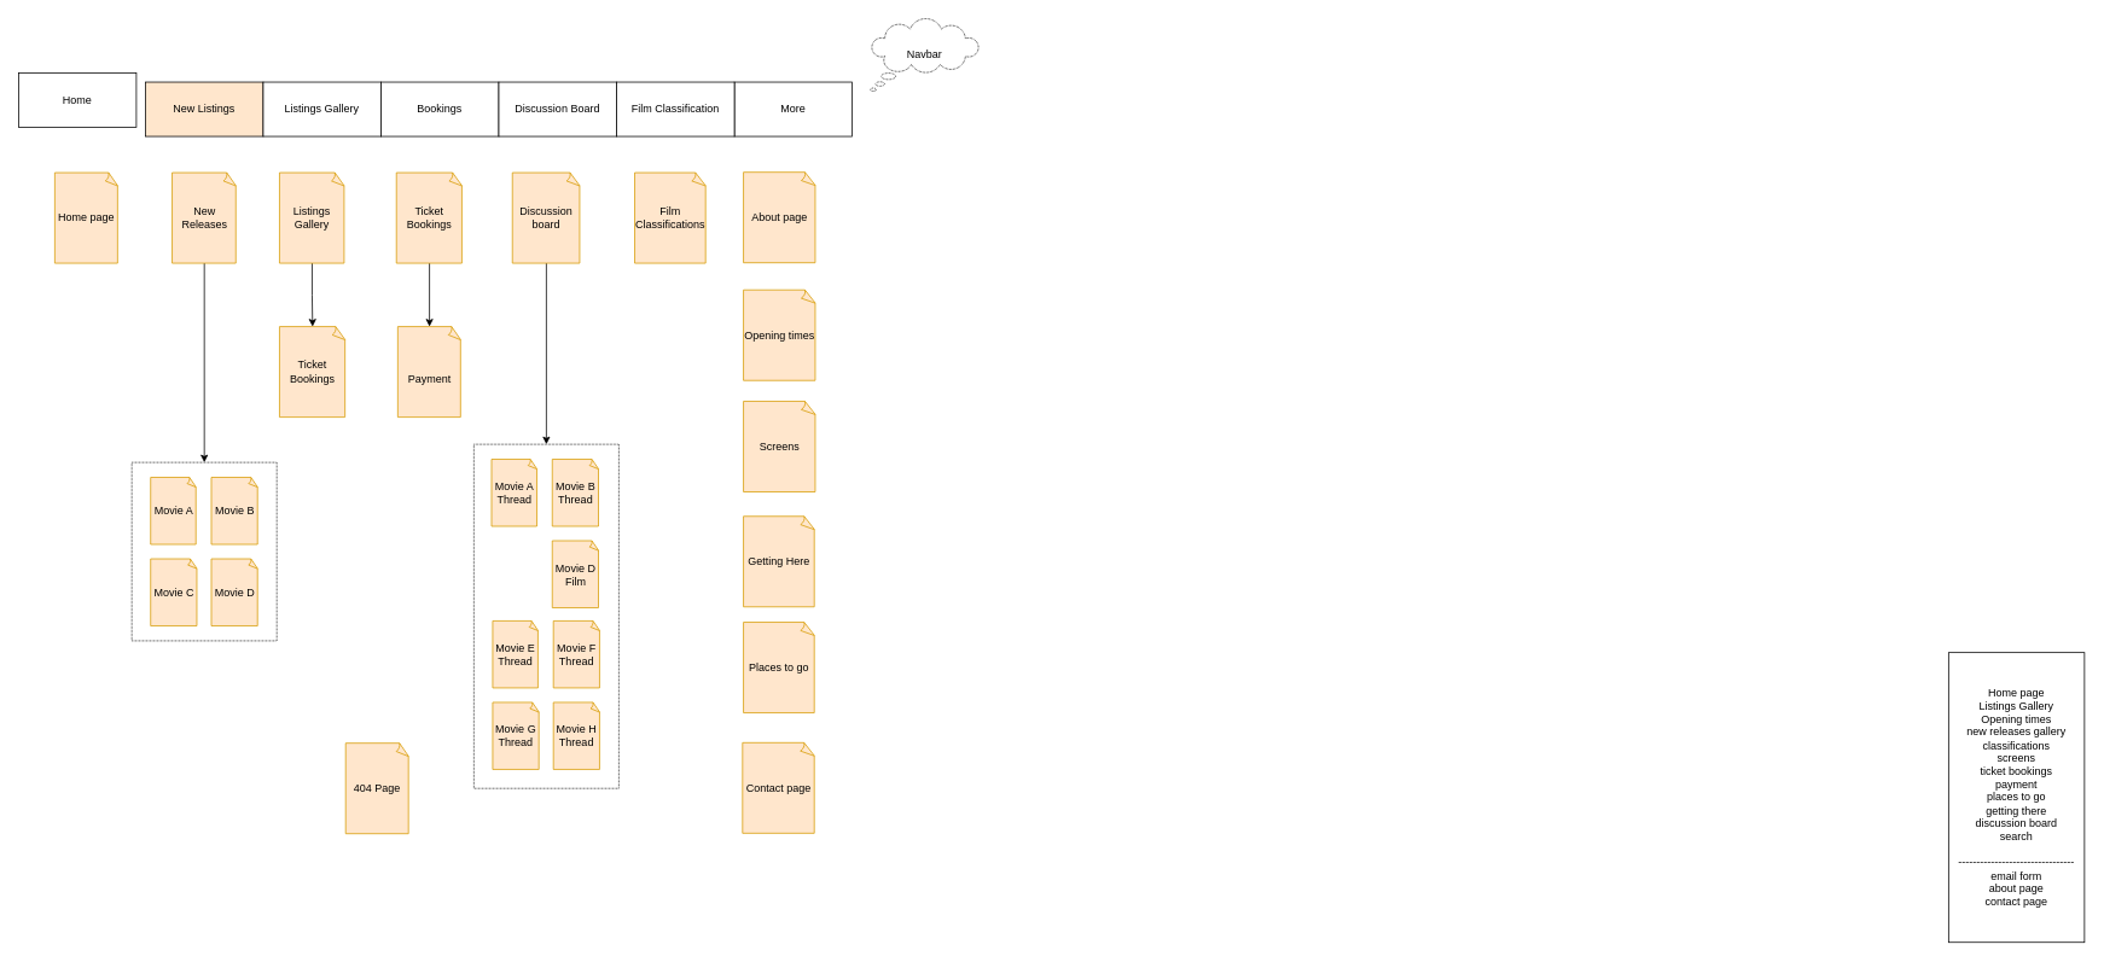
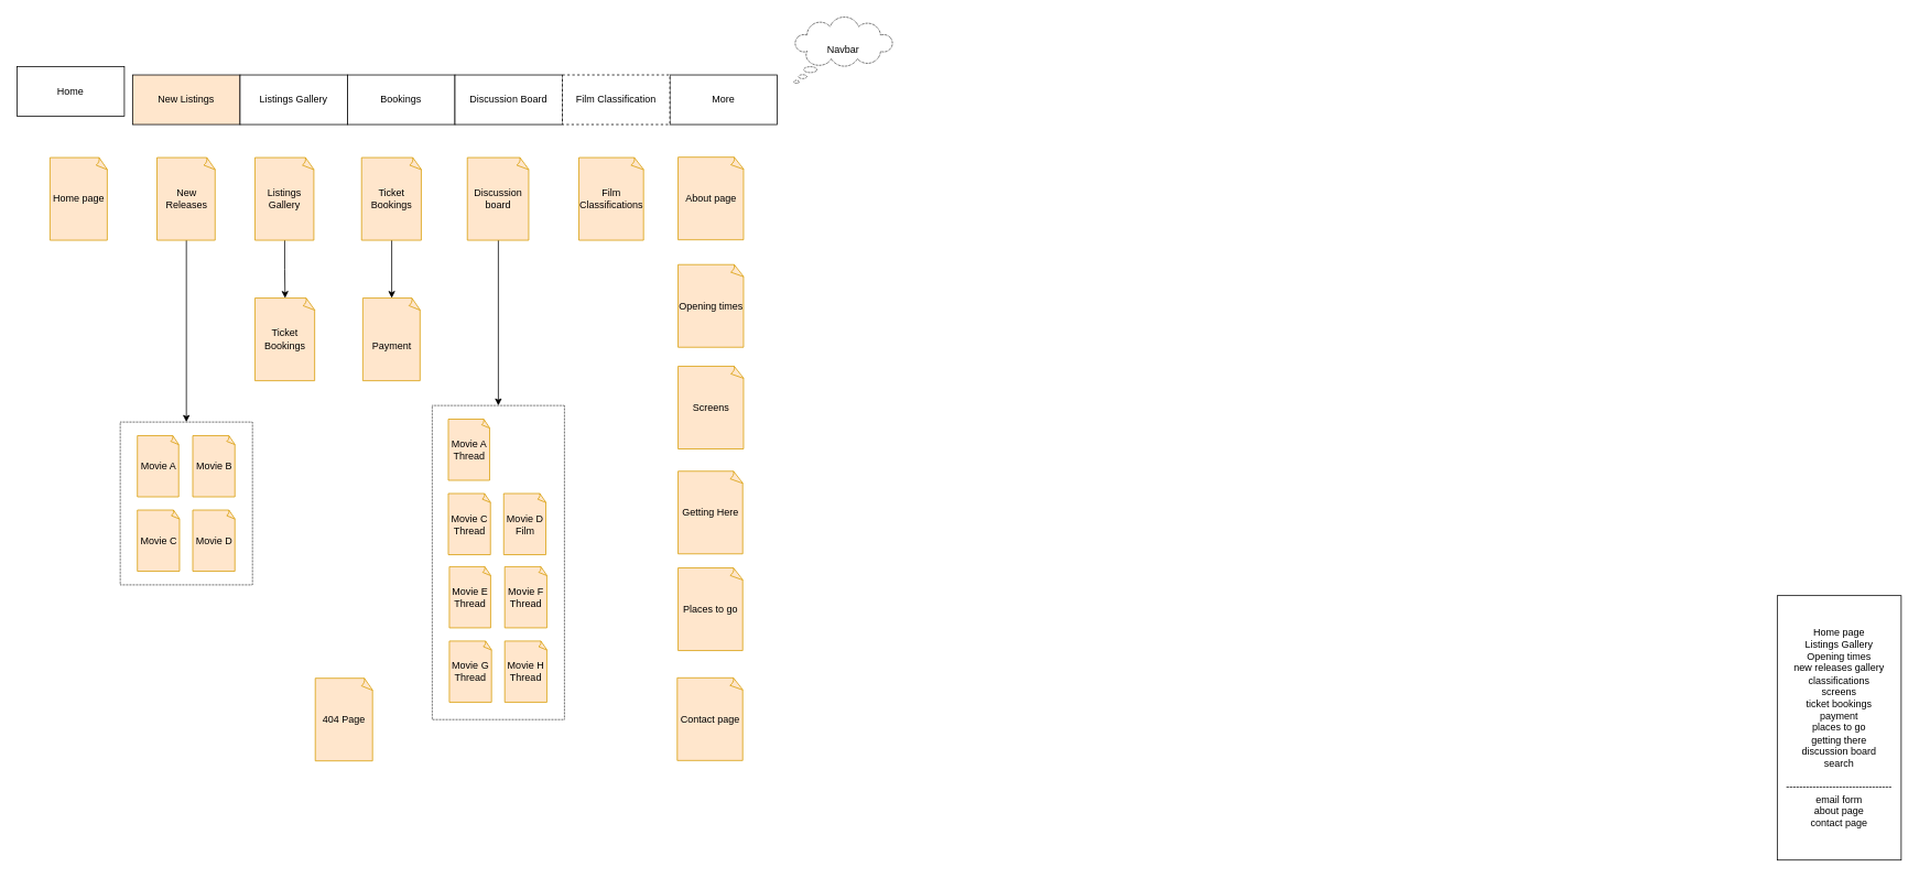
  <mxCell id="0" />
  <mxCell id="1" parent="0" />
  <mxCell id="2" value="Home page&lt;br&gt;Listings Gallery&lt;br&gt;Opening times&lt;br&gt;new releases gallery&lt;br&gt;classifications&lt;br&gt;screens&lt;br&gt;ticket bookings&lt;br&gt;payment&lt;br&gt;places to go&lt;br&gt;getting there&lt;br&gt;discussion board&lt;br&gt;search&lt;br&gt;&lt;br&gt;--------------------------------&lt;br&gt;email form&lt;br&gt;about page&lt;br&gt;contact page" style="rounded=0;whiteSpace=wrap;html=1;" parent="1" vertex="1"><mxGeometry x="2150" y="720" width="150" height="320" as="geometry" /></mxCell>
  <mxCell id="3" value="&lt;span&gt;Home page&lt;/span&gt;" style="whiteSpace=wrap;html=1;shape=mxgraph.basic.document;rounded=1;fillColor=#ffe6cc;strokeColor=#d79b00;flipH=0;" parent="1" vertex="1"><mxGeometry x="60" y="190" width="70" height="100" as="geometry" /></mxCell>
  <mxCell id="4" style="edgeStyle=orthogonalEdgeStyle;rounded=0;orthogonalLoop=1;jettySize=auto;html=1;entryX=0.5;entryY=0;entryDx=0;entryDy=0;entryPerimeter=0;" edge="1" parent="1" source="5" target="45"><mxGeometry relative="1" as="geometry" /></mxCell>
  <mxCell id="5" value="Listings Gallery" style="whiteSpace=wrap;html=1;shape=mxgraph.basic.document;rounded=1;fillColor=#ffe6cc;strokeColor=#d79b00;flipH=0;" parent="1" vertex="1"><mxGeometry x="308" y="190" width="72" height="100" as="geometry" /></mxCell>
  <mxCell id="6" value="Opening times" style="whiteSpace=wrap;html=1;shape=mxgraph.basic.document;rounded=1;fillColor=#ffe6cc;strokeColor=#d79b00;" parent="1" vertex="1"><mxGeometry x="820" y="319.5" width="80" height="100" as="geometry" /></mxCell>
  <mxCell id="7" style="edgeStyle=orthogonalEdgeStyle;rounded=0;orthogonalLoop=1;jettySize=auto;html=1;exitX=0.5;exitY=1;exitDx=0;exitDy=0;exitPerimeter=0;entryX=0.5;entryY=0;entryDx=0;entryDy=0;" parent="1" source="8" target="26" edge="1"><mxGeometry relative="1" as="geometry" /></mxCell>
  <mxCell id="8" value="New Releases" style="whiteSpace=wrap;html=1;shape=mxgraph.basic.document;rounded=1;fillColor=#ffe6cc;strokeColor=#d79b00;flipH=0;" parent="1" vertex="1"><mxGeometry x="189.5" y="190" width="71" height="100" as="geometry" /></mxCell>
  <mxCell id="9" style="edgeStyle=orthogonalEdgeStyle;rounded=0;orthogonalLoop=1;jettySize=auto;html=1;entryX=0.5;entryY=0;entryDx=0;entryDy=0;entryPerimeter=0;" edge="1" parent="1" source="10" target="24"><mxGeometry relative="1" as="geometry" /></mxCell>
  <mxCell id="10" value="&lt;span style=&quot;font-family: &amp;#34;helvetica&amp;#34;&quot;&gt;Ticket Bookings&lt;/span&gt;" style="whiteSpace=wrap;html=1;shape=mxgraph.basic.document;rounded=1;fillColor=#ffe6cc;strokeColor=#d79b00;flipH=0;" parent="1" vertex="1"><mxGeometry x="437" y="190" width="73" height="100" as="geometry" /></mxCell>
  <mxCell id="11" value="&lt;font face=&quot;helvetica&quot;&gt;Places to go&lt;/font&gt;" style="whiteSpace=wrap;html=1;shape=mxgraph.basic.document;rounded=1;fillColor=#ffe6cc;strokeColor=#d79b00;" parent="1" vertex="1"><mxGeometry x="820" y="686.5" width="79" height="100" as="geometry" /></mxCell>
  <mxCell id="12" value="&lt;span style=&quot;font-family: &amp;#34;helvetica&amp;#34;&quot;&gt;Getting Here&lt;/span&gt;" style="whiteSpace=wrap;html=1;shape=mxgraph.basic.document;rounded=1;fillColor=#ffe6cc;strokeColor=#d79b00;flipH=0;" parent="1" vertex="1"><mxGeometry x="820" y="569.5" width="79" height="100" as="geometry" /></mxCell>
  <mxCell id="13" style="edgeStyle=orthogonalEdgeStyle;rounded=0;orthogonalLoop=1;jettySize=auto;html=1;entryX=0.5;entryY=0;entryDx=0;entryDy=0;" edge="1" parent="1" source="14" target="36"><mxGeometry relative="1" as="geometry" /></mxCell>
  <mxCell id="14" value="Discussion board" style="whiteSpace=wrap;html=1;shape=mxgraph.basic.document;rounded=1;fillColor=#ffe6cc;strokeColor=#d79b00;" parent="1" vertex="1"><mxGeometry x="565" y="190" width="75" height="100" as="geometry" /></mxCell>
  <mxCell id="15" value="About page" style="whiteSpace=wrap;html=1;shape=mxgraph.basic.document;rounded=1;fillColor=#ffe6cc;strokeColor=#d79b00;flipH=0;" parent="1" vertex="1"><mxGeometry x="820" y="189.5" width="80" height="100" as="geometry" /></mxCell>
  <mxCell id="16" value="Contact page" style="whiteSpace=wrap;html=1;shape=mxgraph.basic.document;rounded=1;fillColor=#ffe6cc;strokeColor=#d79b00;" parent="1" vertex="1"><mxGeometry x="819" y="819.5" width="80" height="100" as="geometry" /></mxCell>
  <mxCell id="17" value="Home" style="rounded=0;whiteSpace=wrap;html=1;" parent="1" vertex="1"><mxGeometry x="20" y="80" width="130" height="60" as="geometry" /></mxCell>
  <mxCell id="18" value="New Listings" style="rounded=0;whiteSpace=wrap;html=1;fillColor=#ffe6cc;" parent="1" vertex="1"><mxGeometry x="160" y="90" width="130" height="60" as="geometry" /></mxCell>
  <mxCell id="19" value="Listings Gallery" style="rounded=0;whiteSpace=wrap;html=1;" parent="1" vertex="1"><mxGeometry x="290" y="90" width="130" height="60" as="geometry" /></mxCell>
  <mxCell id="20" value="Bookings" style="rounded=0;whiteSpace=wrap;html=1;" parent="1" vertex="1"><mxGeometry x="420" y="90" width="130" height="60" as="geometry" /></mxCell>
  <mxCell id="21" value="More" style="rounded=0;whiteSpace=wrap;html=1;" parent="1" vertex="1"><mxGeometry x="810" y="90" width="130" height="60" as="geometry" /></mxCell>
  <mxCell id="22" value="Discussion Board" style="rounded=0;whiteSpace=wrap;html=1;" parent="1" vertex="1"><mxGeometry x="550" y="90" width="130" height="60" as="geometry" /></mxCell>
  <mxCell id="23" value="Screens" style="whiteSpace=wrap;html=1;shape=mxgraph.basic.document;rounded=1;fillColor=#ffe6cc;strokeColor=#d79b00;" parent="1" vertex="1"><mxGeometry x="820" y="442.5" width="80" height="100" as="geometry" /></mxCell>
  <mxCell id="24" value="&lt;br&gt;Payment&lt;br&gt;" style="whiteSpace=wrap;html=1;shape=mxgraph.basic.document;rounded=1;fillColor=#ffe6cc;strokeColor=#d79b00;" parent="1" vertex="1"><mxGeometry x="438.5" y="360" width="70" height="100" as="geometry" /></mxCell>
  <mxCell id="25" value="" style="group" parent="1" vertex="1" connectable="0"><mxGeometry x="145" y="510" width="160" height="197" as="geometry" /></mxCell>
  <mxCell id="26" value="" style="rounded=0;whiteSpace=wrap;html=1;dashed=1;dashPattern=1 1;" parent="25" vertex="1"><mxGeometry width="160" height="197" as="geometry" /></mxCell>
  <mxCell id="27" value="Movie A" style="whiteSpace=wrap;html=1;shape=mxgraph.basic.document;rounded=1;fillColor=#ffe6cc;strokeColor=#d79b00;flipH=0;" parent="25" vertex="1"><mxGeometry x="20.75" y="16.5" width="50.5" height="74" as="geometry" /></mxCell>
  <mxCell id="28" value="Movie B" style="whiteSpace=wrap;html=1;shape=mxgraph.basic.document;rounded=1;fillColor=#ffe6cc;strokeColor=#d79b00;flipH=0;" parent="25" vertex="1"><mxGeometry x="87.75" y="16.5" width="51.5" height="74" as="geometry" /></mxCell>
  <mxCell id="29" value="Movie D" style="whiteSpace=wrap;html=1;shape=mxgraph.basic.document;rounded=1;fillColor=#ffe6cc;strokeColor=#d79b00;flipH=0;" parent="25" vertex="1"><mxGeometry x="87.75" y="106.5" width="51.5" height="74" as="geometry" /></mxCell>
  <mxCell id="30" value="Movie C" style="whiteSpace=wrap;html=1;shape=mxgraph.basic.document;rounded=1;fillColor=#ffe6cc;strokeColor=#d79b00;flipH=0;" parent="25" vertex="1"><mxGeometry x="20.75" y="106.5" width="51.5" height="74" as="geometry" /></mxCell>
  <mxCell id="31" value="Navbar" style="whiteSpace=wrap;html=1;shape=mxgraph.basic.cloud_callout;dashed=1;dashPattern=1 1;" parent="1" vertex="1"><mxGeometry x="960" y="20" width="120" height="80" as="geometry" /></mxCell>
  <mxCell id="32" value="404 Page" style="whiteSpace=wrap;html=1;shape=mxgraph.basic.document;rounded=1;fillColor=#ffe6cc;strokeColor=#d79b00;" vertex="1" parent="1"><mxGeometry x="381" y="820" width="70" height="100" as="geometry" /></mxCell>
- <mxCell id="33" value="Film Classification" style="rounded=0;whiteSpace=wrap;html=1;" vertex="1" parent="1"><mxGeometry x="680" y="90" width="130" height="60" as="geometry" /></mxCell>
+ <mxCell id="33" value="Film Classification" style="rounded=0;whiteSpace=wrap;html=1;dashed=1;" vertex="1" parent="1"><mxGeometry x="680" y="90" width="130" height="60" as="geometry" /></mxCell>
  <mxCell id="34" value="&lt;span style=&quot;font-family: &amp;#34;helvetica&amp;#34;&quot;&gt;Film Classifications&lt;/span&gt;" style="whiteSpace=wrap;html=1;shape=mxgraph.basic.document;rounded=1;fillColor=#ffe6cc;strokeColor=#d79b00;flipH=0;" vertex="1" parent="1"><mxGeometry x="700" y="190" width="79" height="100" as="geometry" /></mxCell>
  <mxCell id="35" value="" style="group" vertex="1" connectable="0" parent="1"><mxGeometry x="522.5" y="490" width="160" height="380" as="geometry" /></mxCell>
  <mxCell id="36" value="" style="rounded=0;whiteSpace=wrap;html=1;dashed=1;dashPattern=1 1;" vertex="1" parent="35"><mxGeometry width="160" height="380" as="geometry" /></mxCell>
  <mxCell id="37" value="Movie A&lt;br&gt;Thread" style="whiteSpace=wrap;html=1;shape=mxgraph.basic.document;rounded=1;fillColor=#ffe6cc;strokeColor=#d79b00;flipH=0;" vertex="1" parent="35"><mxGeometry x="19.5" y="16.5" width="50.5" height="74" as="geometry" /></mxCell>
- <mxCell id="38" value="Movie B&lt;br&gt;Thread" style="whiteSpace=wrap;html=1;shape=mxgraph.basic.document;rounded=1;fillColor=#ffe6cc;strokeColor=#d79b00;flipH=0;" vertex="1" parent="35"><mxGeometry x="86.5" y="16.5" width="51.5" height="74" as="geometry" /></mxCell>
  <mxCell id="39" value="Movie D&lt;br&gt;Film" style="whiteSpace=wrap;html=1;shape=mxgraph.basic.document;rounded=1;fillColor=#ffe6cc;strokeColor=#d79b00;flipH=0;" vertex="1" parent="35"><mxGeometry x="86.5" y="106.5" width="51.5" height="74" as="geometry" /></mxCell>
+ <mxCell id="40" value="Movie C&lt;br&gt;Thread" style="whiteSpace=wrap;html=1;shape=mxgraph.basic.document;rounded=1;fillColor=#ffe6cc;strokeColor=#d79b00;flipH=0;" vertex="1" parent="35"><mxGeometry x="19.5" y="106.5" width="51.5" height="74" as="geometry" /></mxCell>
  <mxCell id="41" value="Movie E&lt;br&gt;Thread" style="whiteSpace=wrap;html=1;shape=mxgraph.basic.document;rounded=1;fillColor=#ffe6cc;strokeColor=#d79b00;flipH=0;" vertex="1" parent="35"><mxGeometry x="20.75" y="195" width="50.5" height="74" as="geometry" /></mxCell>
  <mxCell id="42" value="Movie F&lt;br&gt;Thread" style="whiteSpace=wrap;html=1;shape=mxgraph.basic.document;rounded=1;fillColor=#ffe6cc;strokeColor=#d79b00;flipH=0;" vertex="1" parent="35"><mxGeometry x="87.75" y="195" width="51.5" height="74" as="geometry" /></mxCell>
  <mxCell id="43" value="Movie H&lt;br&gt;Thread" style="whiteSpace=wrap;html=1;shape=mxgraph.basic.document;rounded=1;fillColor=#ffe6cc;strokeColor=#d79b00;flipH=0;" vertex="1" parent="35"><mxGeometry x="87.75" y="285" width="51.5" height="74" as="geometry" /></mxCell>
  <mxCell id="44" value="Movie G&lt;br&gt;Thread" style="whiteSpace=wrap;html=1;shape=mxgraph.basic.document;rounded=1;fillColor=#ffe6cc;strokeColor=#d79b00;flipH=0;" vertex="1" parent="35"><mxGeometry x="20.75" y="285" width="51.5" height="74" as="geometry" /></mxCell>
  <mxCell id="45" value="&lt;span style=&quot;font-family: &amp;#34;helvetica&amp;#34;&quot;&gt;Ticket Bookings&lt;/span&gt;" style="whiteSpace=wrap;html=1;shape=mxgraph.basic.document;rounded=1;fillColor=#ffe6cc;strokeColor=#d79b00;flipH=0;" vertex="1" parent="1"><mxGeometry x="308" y="360" width="73" height="100" as="geometry" /></mxCell>
